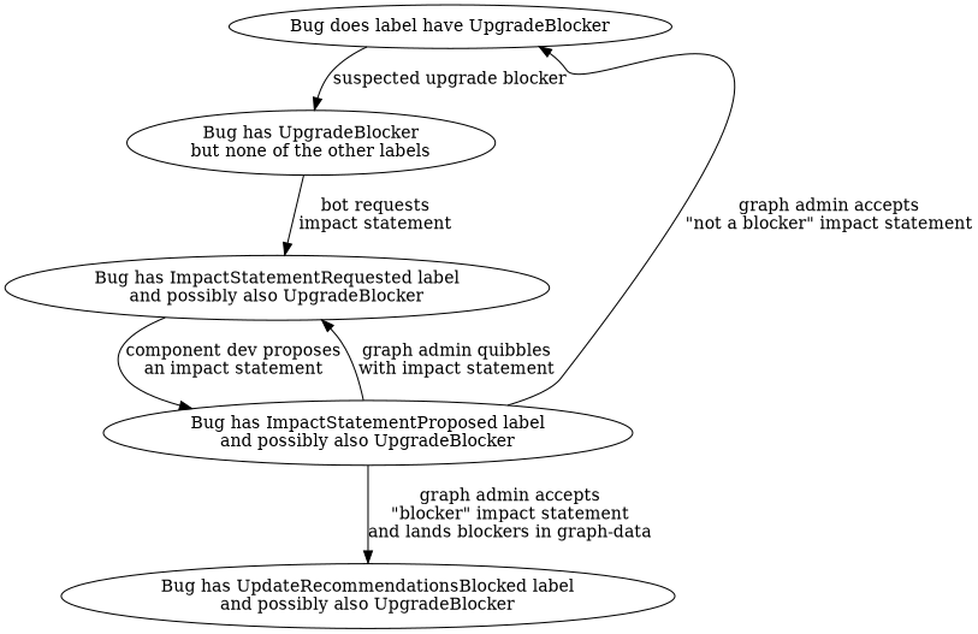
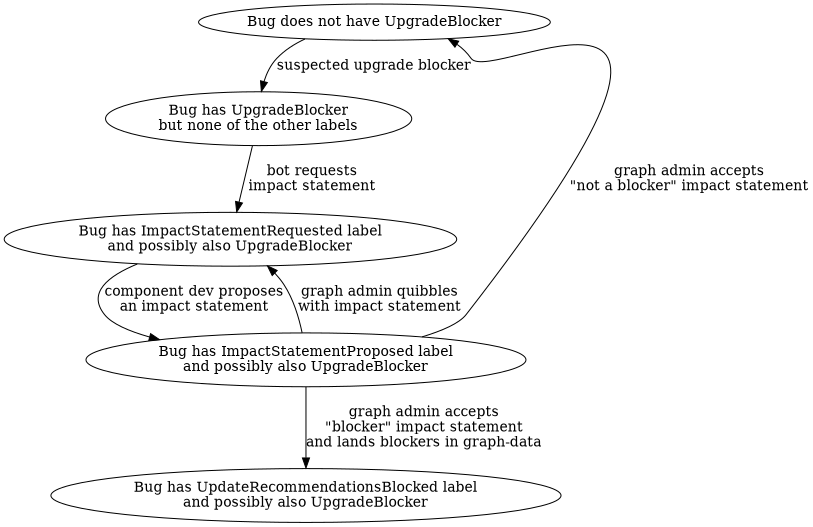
  digraph {
-   n1 [label="Bug does label have UpgradeBlocker"]
+   n1 [label="Bug does not have UpgradeBlocker"]
    n2 [label="Bug has UpgradeBlocker\nbut none of the other labels"]
    n3 [label="Bug has ImpactStatementRequested label\nand possibly also UpgradeBlocker"]
    n4 [label="Bug has ImpactStatementProposed label\nand possibly also UpgradeBlocker"]
    n5 [label="Bug has UpdateRecommendationsBlocked label\nand possibly also UpgradeBlocker"]
    n1 -> n2 [label="suspected upgrade blocker"]
    n2 -> n3 [label="bot requests\nimpact statement"]
    n3 -> n4 [label="component dev proposes\nan impact statement"]
    n4 -> n1 [label="graph admin accepts\n\"not a blocker\" impact statement"]
    n4 -> n3 [label="graph admin quibbles\nwith impact statement"]
    n4 -> n5 [label="graph admin accepts\n\"blocker\" impact statement\nand lands blockers in graph-data"]
  }
